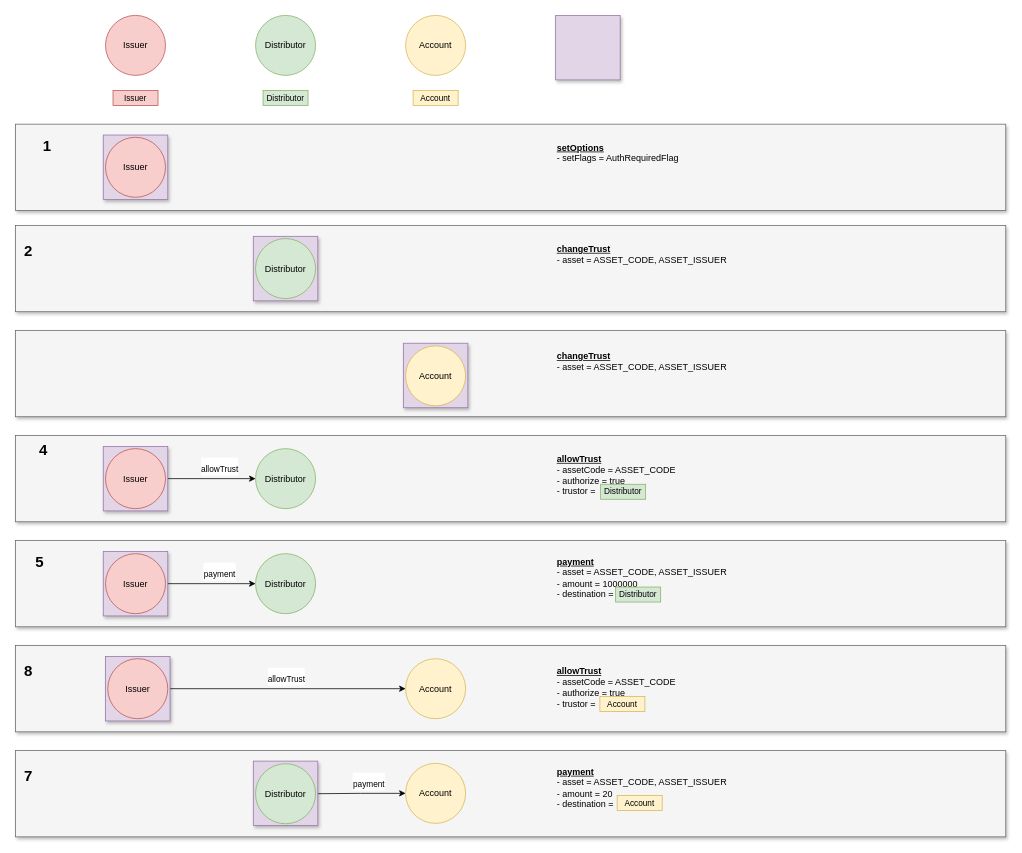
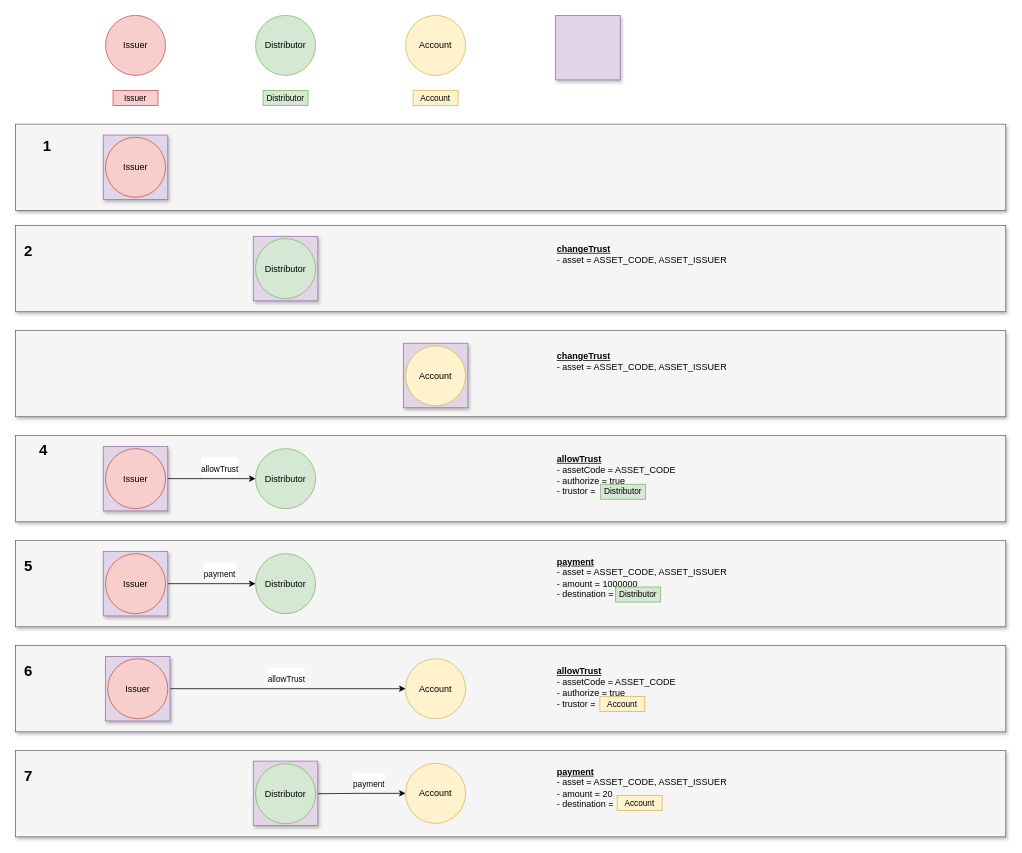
  <mxCell id="0" />
  <mxCell id="1" parent="0" />
  <mxCell id="2" value="" style="rounded=0;whiteSpace=wrap;html=1;fillColor=#f5f5f5;fontColor=#333333;strokeColor=#666666;shadow=1;" vertex="1" parent="1"><mxGeometry x="20" y="165" width="1320" height="115" as="geometry" /></mxCell>
  <mxCell id="3" value="Issuer" style="ellipse;whiteSpace=wrap;html=1;aspect=fixed;fillColor=#f8cecc;strokeColor=#b85450;" vertex="1" parent="1"><mxGeometry x="140" y="20" width="80" height="80" as="geometry" /></mxCell>
  <mxCell id="4" value="Distributor" style="ellipse;whiteSpace=wrap;html=1;aspect=fixed;fillColor=#d5e8d4;strokeColor=#82b366;" vertex="1" parent="1"><mxGeometry x="340" y="20" width="80" height="80" as="geometry" /></mxCell>
  <mxCell id="5" value="Account" style="ellipse;whiteSpace=wrap;html=1;aspect=fixed;fillColor=#fff2cc;strokeColor=#d6b656;" vertex="1" parent="1"><mxGeometry x="540" y="20" width="80" height="80" as="geometry" /></mxCell>
- <mxCell id="6" value="&lt;b&gt;&lt;u&gt;setOptions&lt;/u&gt;&lt;/b&gt;&lt;br&gt;- setFlags = AuthRequiredFlag" style="text;html=1;strokeColor=none;fillColor=none;align=left;verticalAlign=top;whiteSpace=wrap;rounded=0;" vertex="1" parent="1"><mxGeometry x="740" y="182.5" width="590" height="87.5" as="geometry" /></mxCell>
  <mxCell id="7" value="&lt;b&gt;&lt;font style=&quot;font-size: 20px&quot;&gt;1&lt;/font&gt;&lt;/b&gt;" style="text;html=1;strokeColor=none;fillColor=none;align=left;verticalAlign=middle;whiteSpace=wrap;rounded=0;shadow=1;" vertex="1" parent="1"><mxGeometry x="55" y="177.5" width="60" height="30" as="geometry" /></mxCell>
  <mxCell id="8" value="" style="rounded=0;whiteSpace=wrap;html=1;fillColor=#f5f5f5;fontColor=#333333;strokeColor=#666666;shadow=1;" vertex="1" parent="1"><mxGeometry x="20" y="300" width="1320" height="115" as="geometry" /></mxCell>
  <mxCell id="9" value="&lt;b&gt;&lt;u&gt;changeTrust&lt;/u&gt;&lt;/b&gt;&lt;br&gt;- asset = ASSET_CODE, ASSET_ISSUER" style="text;html=1;strokeColor=none;fillColor=none;align=left;verticalAlign=top;whiteSpace=wrap;rounded=0;" vertex="1" parent="1"><mxGeometry x="740" y="317.5" width="590" height="87.5" as="geometry" /></mxCell>
  <mxCell id="10" value="&lt;b&gt;&lt;font style=&quot;font-size: 20px&quot;&gt;2&lt;/font&gt;&lt;/b&gt;" style="text;html=1;strokeColor=none;fillColor=none;align=left;verticalAlign=middle;whiteSpace=wrap;rounded=0;shadow=1;" vertex="1" parent="1"><mxGeometry x="30" y="317.5" width="60" height="30" as="geometry" /></mxCell>
  <mxCell id="11" value="" style="rounded=0;whiteSpace=wrap;html=1;fillColor=#f5f5f5;fontColor=#333333;strokeColor=#666666;shadow=1;" vertex="1" parent="1"><mxGeometry x="20" y="580" width="1320" height="115" as="geometry" /></mxCell>
  <mxCell id="12" value="&lt;b&gt;&lt;u&gt;allowTrust&lt;/u&gt;&lt;/b&gt;&lt;br&gt;- assetCode = ASSET_CODE&lt;br&gt;- authorize = true&lt;br&gt;- trustor =&amp;nbsp;" style="text;html=1;strokeColor=none;fillColor=none;align=left;verticalAlign=top;whiteSpace=wrap;rounded=0;" vertex="1" parent="1"><mxGeometry x="740" y="597.5" width="590" height="87.5" as="geometry" /></mxCell>
  <mxCell id="13" value="&lt;b&gt;&lt;font style=&quot;font-size: 20px&quot;&gt;4&lt;/font&gt;&lt;/b&gt;" style="text;html=1;strokeColor=none;fillColor=none;align=left;verticalAlign=middle;whiteSpace=wrap;rounded=0;shadow=1;" vertex="1" parent="1"><mxGeometry x="50" y="582.5" width="60" height="30" as="geometry" /></mxCell>
  <mxCell id="14" value="" style="whiteSpace=wrap;html=1;aspect=fixed;shadow=1;fontSize=11;fillColor=#e1d5e7;strokeColor=#9673a6;" vertex="1" parent="1"><mxGeometry x="137" y="179.5" width="86" height="86" as="geometry" /></mxCell>
  <mxCell id="15" style="edgeStyle=orthogonalEdgeStyle;rounded=0;orthogonalLoop=1;jettySize=auto;html=1;exitX=0;exitY=0.5;exitDx=0;exitDy=0;entryX=1;entryY=0.5;entryDx=0;entryDy=0;fontSize=20;startArrow=classic;startFill=1;endArrow=none;endFill=0;" edge="1" parent="1" source="17" target="19"><mxGeometry relative="1" as="geometry" /></mxCell>
  <mxCell id="16" value="&lt;font style=&quot;font-size: 11px&quot;&gt;allowTrust&lt;/font&gt;" style="edgeLabel;html=1;align=center;verticalAlign=middle;resizable=0;points=[];fontSize=20;" vertex="1" connectable="0" parent="15"><mxGeometry x="-0.178" y="3" relative="1" as="geometry"><mxPoint y="-20" as="offset" /></mxGeometry></mxCell>
  <mxCell id="17" value="Distributor" style="ellipse;whiteSpace=wrap;html=1;aspect=fixed;fillColor=#d5e8d4;strokeColor=#82b366;" vertex="1" parent="1"><mxGeometry x="340" y="597.5" width="80" height="80" as="geometry" /></mxCell>
  <mxCell id="18" value="" style="whiteSpace=wrap;html=1;aspect=fixed;shadow=1;fontSize=11;fillColor=#e1d5e7;strokeColor=#9673a6;" vertex="1" parent="1"><mxGeometry x="137" y="594.5" width="86" height="86" as="geometry" /></mxCell>
  <mxCell id="19" value="Issuer" style="ellipse;whiteSpace=wrap;html=1;aspect=fixed;fillColor=#f8cecc;strokeColor=#b85450;" vertex="1" parent="1"><mxGeometry x="140" y="597.5" width="80" height="80" as="geometry" /></mxCell>
  <mxCell id="20" value="Issuer" style="ellipse;whiteSpace=wrap;html=1;aspect=fixed;fillColor=#f8cecc;strokeColor=#b85450;" vertex="1" parent="1"><mxGeometry x="140" y="182.5" width="80" height="80" as="geometry" /></mxCell>
  <mxCell id="21" value="" style="whiteSpace=wrap;html=1;aspect=fixed;shadow=1;fontSize=11;fillColor=#e1d5e7;strokeColor=#9673a6;" vertex="1" parent="1"><mxGeometry x="337" y="314.5" width="86" height="86" as="geometry" /></mxCell>
  <mxCell id="22" value="Distributor" style="ellipse;whiteSpace=wrap;html=1;aspect=fixed;fillColor=#d5e8d4;strokeColor=#82b366;" vertex="1" parent="1"><mxGeometry x="340" y="317.5" width="80" height="80" as="geometry" /></mxCell>
  <mxCell id="23" value="" style="whiteSpace=wrap;html=1;aspect=fixed;shadow=1;fontSize=11;fillColor=#e1d5e7;strokeColor=#9673a6;" vertex="1" parent="1"><mxGeometry x="740" y="20" width="86" height="86" as="geometry" /></mxCell>
  <mxCell id="24" value="" style="rounded=0;whiteSpace=wrap;html=1;fillColor=#f5f5f5;fontColor=#333333;strokeColor=#666666;shadow=1;" vertex="1" parent="1"><mxGeometry x="20" y="720" width="1320" height="115" as="geometry" /></mxCell>
- <mxCell id="25" value="&lt;b&gt;&lt;font style=&quot;font-size: 20px&quot;&gt;5&lt;/font&gt;&lt;/b&gt;" style="text;html=1;strokeColor=none;fillColor=none;align=left;verticalAlign=middle;whiteSpace=wrap;rounded=0;shadow=1;" vertex="1" parent="1"><mxGeometry x="45" y="732.5" width="60" height="30" as="geometry" /></mxCell>
+ <mxCell id="25" value="&lt;b&gt;&lt;font style=&quot;font-size: 20px&quot;&gt;5&lt;/font&gt;&lt;/b&gt;" style="text;html=1;strokeColor=none;fillColor=none;align=left;verticalAlign=middle;whiteSpace=wrap;rounded=0;shadow=1;" vertex="1" parent="1"><mxGeometry x="30" y="737.5" width="60" height="30" as="geometry" /></mxCell>
  <mxCell id="26" style="edgeStyle=orthogonalEdgeStyle;rounded=0;orthogonalLoop=1;jettySize=auto;html=1;exitX=0;exitY=0.5;exitDx=0;exitDy=0;entryX=1;entryY=0.5;entryDx=0;entryDy=0;fontSize=20;startArrow=classic;startFill=1;endArrow=none;endFill=0;" edge="1" parent="1" source="28" target="30"><mxGeometry relative="1" as="geometry" /></mxCell>
  <mxCell id="27" value="&lt;font style=&quot;font-size: 11px&quot;&gt;payment&lt;/font&gt;" style="edgeLabel;html=1;align=center;verticalAlign=middle;resizable=0;points=[];fontSize=20;" vertex="1" connectable="0" parent="26"><mxGeometry x="-0.178" y="3" relative="1" as="geometry"><mxPoint y="-20" as="offset" /></mxGeometry></mxCell>
  <mxCell id="28" value="Distributor" style="ellipse;whiteSpace=wrap;html=1;aspect=fixed;fillColor=#d5e8d4;strokeColor=#82b366;" vertex="1" parent="1"><mxGeometry x="340" y="737.5" width="80" height="80" as="geometry" /></mxCell>
  <mxCell id="29" value="" style="whiteSpace=wrap;html=1;aspect=fixed;shadow=1;fontSize=11;fillColor=#e1d5e7;strokeColor=#9673a6;" vertex="1" parent="1"><mxGeometry x="137" y="734.5" width="86" height="86" as="geometry" /></mxCell>
  <mxCell id="30" value="Issuer" style="ellipse;whiteSpace=wrap;html=1;aspect=fixed;fillColor=#f8cecc;strokeColor=#b85450;" vertex="1" parent="1"><mxGeometry x="140" y="737.5" width="80" height="80" as="geometry" /></mxCell>
  <mxCell id="31" value="Distributor" style="rounded=0;whiteSpace=wrap;html=1;shadow=0;fontSize=11;fillColor=#d5e8d4;strokeColor=#82b366;" vertex="1" parent="1"><mxGeometry x="350" y="120" width="60" height="20" as="geometry" /></mxCell>
  <mxCell id="32" value="&lt;b&gt;&lt;u&gt;payment&lt;/u&gt;&lt;/b&gt;&lt;br&gt;- asset = ASSET_CODE, ASSET_ISSUER&lt;br&gt;- amount = 1000000&lt;br&gt;- destination =&amp;nbsp;" style="text;html=1;strokeColor=none;fillColor=none;align=left;verticalAlign=top;whiteSpace=wrap;rounded=0;" vertex="1" parent="1"><mxGeometry x="740" y="734.5" width="590" height="87.5" as="geometry" /></mxCell>
  <mxCell id="33" value="Issuer" style="rounded=0;whiteSpace=wrap;html=1;shadow=0;fontSize=11;fillColor=#f8cecc;strokeColor=#b85450;" vertex="1" parent="1"><mxGeometry x="150" y="120" width="60" height="20" as="geometry" /></mxCell>
  <mxCell id="34" value="Account" style="rounded=0;whiteSpace=wrap;html=1;shadow=0;fontSize=11;fillColor=#fff2cc;strokeColor=#d6b656;" vertex="1" parent="1"><mxGeometry x="550" y="120" width="60" height="20" as="geometry" /></mxCell>
  <mxCell id="35" value="Distributor" style="rounded=0;whiteSpace=wrap;html=1;shadow=0;fontSize=11;fillColor=#d5e8d4;strokeColor=#82b366;" vertex="1" parent="1"><mxGeometry x="820" y="782" width="60" height="20" as="geometry" /></mxCell>
  <mxCell id="36" value="Distributor" style="rounded=0;whiteSpace=wrap;html=1;shadow=0;fontSize=11;fillColor=#d5e8d4;strokeColor=#82b366;" vertex="1" parent="1"><mxGeometry x="800" y="645" width="60" height="20" as="geometry" /></mxCell>
  <mxCell id="37" value="" style="rounded=0;whiteSpace=wrap;html=1;fillColor=#f5f5f5;fontColor=#333333;strokeColor=#666666;shadow=1;" vertex="1" parent="1"><mxGeometry x="20" y="440" width="1320" height="115" as="geometry" /></mxCell>
  <mxCell id="38" value="" style="whiteSpace=wrap;html=1;aspect=fixed;shadow=1;fontSize=11;fillColor=#e1d5e7;strokeColor=#9673a6;" vertex="1" parent="1"><mxGeometry x="537" y="457" width="86" height="86" as="geometry" /></mxCell>
  <mxCell id="39" value="Account" style="ellipse;whiteSpace=wrap;html=1;aspect=fixed;fillColor=#fff2cc;strokeColor=#d6b656;" vertex="1" parent="1"><mxGeometry x="540" y="460.5" width="80" height="80" as="geometry" /></mxCell>
  <mxCell id="40" value="&lt;b&gt;&lt;u&gt;changeTrust&lt;/u&gt;&lt;/b&gt;&lt;br&gt;- asset = ASSET_CODE, ASSET_ISSUER" style="text;html=1;strokeColor=none;fillColor=none;align=left;verticalAlign=top;whiteSpace=wrap;rounded=0;" vertex="1" parent="1"><mxGeometry x="740" y="460.5" width="590" height="87.5" as="geometry" /></mxCell>
  <mxCell id="41" value="" style="rounded=0;whiteSpace=wrap;html=1;fillColor=#f5f5f5;fontColor=#333333;strokeColor=#666666;shadow=1;" vertex="1" parent="1"><mxGeometry x="20" y="860" width="1320" height="115" as="geometry" /></mxCell>
- <mxCell id="42" value="&lt;b&gt;&lt;font style=&quot;font-size: 20px&quot;&gt;8&lt;/font&gt;&lt;/b&gt;" style="text;html=1;strokeColor=none;fillColor=none;align=left;verticalAlign=middle;whiteSpace=wrap;rounded=0;shadow=1;" vertex="1" parent="1"><mxGeometry x="30" y="877.5" width="60" height="30" as="geometry" /></mxCell>
+ <mxCell id="42" value="&lt;b&gt;&lt;font style=&quot;font-size: 20px&quot;&gt;6&lt;/font&gt;&lt;/b&gt;" style="text;html=1;strokeColor=none;fillColor=none;align=left;verticalAlign=middle;whiteSpace=wrap;rounded=0;shadow=1;" vertex="1" parent="1"><mxGeometry x="30" y="877.5" width="60" height="30" as="geometry" /></mxCell>
  <mxCell id="43" value="Account" style="ellipse;whiteSpace=wrap;html=1;aspect=fixed;fillColor=#fff2cc;strokeColor=#d6b656;" vertex="1" parent="1"><mxGeometry x="540" y="877.5" width="80" height="80" as="geometry" /></mxCell>
  <mxCell id="44" value="&lt;b&gt;&lt;u&gt;allowTrust&lt;/u&gt;&lt;/b&gt;&lt;br&gt;- assetCode = ASSET_CODE&lt;br&gt;- authorize = true&lt;br&gt;- trustor =&amp;nbsp;" style="text;html=1;strokeColor=none;fillColor=none;align=left;verticalAlign=top;whiteSpace=wrap;rounded=0;" vertex="1" parent="1"><mxGeometry x="740" y="880.5" width="590" height="87.5" as="geometry" /></mxCell>
  <mxCell id="45" style="edgeStyle=orthogonalEdgeStyle;rounded=0;orthogonalLoop=1;jettySize=auto;html=1;exitX=0;exitY=0.5;exitDx=0;exitDy=0;entryX=1;entryY=0.5;entryDx=0;entryDy=0;fontSize=20;startArrow=classic;startFill=1;endArrow=none;endFill=0;" edge="1" parent="1" target="48" source="43"><mxGeometry relative="1" as="geometry"><mxPoint x="343" y="917.5" as="sourcePoint" /></mxGeometry></mxCell>
  <mxCell id="46" value="&lt;font style=&quot;font-size: 11px&quot;&gt;allowTrust&lt;/font&gt;" style="edgeLabel;html=1;align=center;verticalAlign=middle;resizable=0;points=[];fontSize=20;" vertex="1" connectable="0" parent="45"><mxGeometry x="-0.178" y="3" relative="1" as="geometry"><mxPoint x="-30" y="-20" as="offset" /></mxGeometry></mxCell>
  <mxCell id="47" value="" style="whiteSpace=wrap;html=1;aspect=fixed;shadow=1;fontSize=11;fillColor=#e1d5e7;strokeColor=#9673a6;" vertex="1" parent="1"><mxGeometry x="140" y="874.5" width="86" height="86" as="geometry" /></mxCell>
  <mxCell id="48" value="Issuer" style="ellipse;whiteSpace=wrap;html=1;aspect=fixed;fillColor=#f8cecc;strokeColor=#b85450;" vertex="1" parent="1"><mxGeometry x="143" y="877.5" width="80" height="80" as="geometry" /></mxCell>
  <mxCell id="49" value="Account" style="rounded=0;whiteSpace=wrap;html=1;shadow=0;fontSize=11;fillColor=#fff2cc;strokeColor=#d6b656;" vertex="1" parent="1"><mxGeometry x="799" y="928" width="60" height="20" as="geometry" /></mxCell>
  <mxCell id="50" value="" style="rounded=0;whiteSpace=wrap;html=1;fillColor=#f5f5f5;fontColor=#333333;strokeColor=#666666;shadow=1;" vertex="1" parent="1"><mxGeometry x="20" y="1000" width="1320" height="115" as="geometry" /></mxCell>
  <mxCell id="51" value="&lt;b&gt;&lt;font style=&quot;font-size: 20px&quot;&gt;7&lt;/font&gt;&lt;/b&gt;" style="text;html=1;strokeColor=none;fillColor=none;align=left;verticalAlign=middle;whiteSpace=wrap;rounded=0;shadow=1;" vertex="1" parent="1"><mxGeometry x="30" y="1017.5" width="60" height="30" as="geometry" /></mxCell>
  <mxCell id="52" style="edgeStyle=orthogonalEdgeStyle;rounded=0;orthogonalLoop=1;jettySize=auto;html=1;exitX=0;exitY=0.5;exitDx=0;exitDy=0;entryX=1;entryY=0.5;entryDx=0;entryDy=0;fontSize=20;startArrow=classic;startFill=1;endArrow=none;endFill=0;" edge="1" parent="1" source="57" target="55"><mxGeometry relative="1" as="geometry" /></mxCell>
  <mxCell id="53" value="&lt;font style=&quot;font-size: 11px&quot;&gt;payment&lt;/font&gt;" style="edgeLabel;html=1;align=center;verticalAlign=middle;resizable=0;points=[];fontSize=20;" vertex="1" connectable="0" parent="52"><mxGeometry x="-0.178" y="3" relative="1" as="geometry"><mxPoint y="-20" as="offset" /></mxGeometry></mxCell>
  <mxCell id="54" value="" style="whiteSpace=wrap;html=1;aspect=fixed;shadow=1;fontSize=11;fillColor=#e1d5e7;strokeColor=#9673a6;" vertex="1" parent="1"><mxGeometry x="337" y="1014" width="86" height="86" as="geometry" /></mxCell>
  <mxCell id="55" value="Distributor" style="ellipse;whiteSpace=wrap;html=1;aspect=fixed;fillColor=#d5e8d4;strokeColor=#82b366;" vertex="1" parent="1"><mxGeometry x="340" y="1017.5" width="80" height="80" as="geometry" /></mxCell>
  <mxCell id="56" value="&lt;b&gt;&lt;u&gt;payment&lt;/u&gt;&lt;/b&gt;&lt;br&gt;- asset = ASSET_CODE, ASSET_ISSUER&lt;br&gt;- amount = 20&lt;br&gt;- destination =&amp;nbsp;" style="text;html=1;strokeColor=none;fillColor=none;align=left;verticalAlign=top;whiteSpace=wrap;rounded=0;" vertex="1" parent="1"><mxGeometry x="740" y="1014.5" width="590" height="87.5" as="geometry" /></mxCell>
  <mxCell id="57" value="Account" style="ellipse;whiteSpace=wrap;html=1;aspect=fixed;fillColor=#fff2cc;strokeColor=#d6b656;" vertex="1" parent="1"><mxGeometry x="540" y="1017" width="80" height="80" as="geometry" /></mxCell>
  <mxCell id="58" value="Account" style="rounded=0;whiteSpace=wrap;html=1;shadow=0;fontSize=11;fillColor=#fff2cc;strokeColor=#d6b656;" vertex="1" parent="1"><mxGeometry x="822" y="1060" width="60" height="20" as="geometry" /></mxCell>
